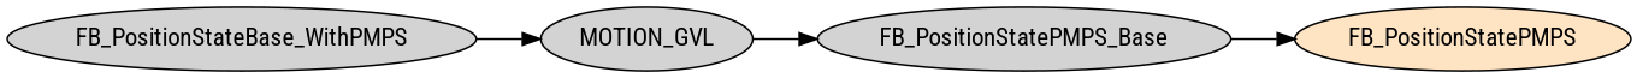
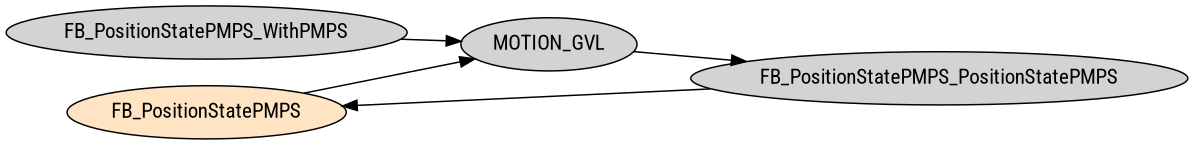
  digraph {
    fontname="Roboto Condensed"
    rankdir=LR
    node [fontname="Roboto Condensed" style=filled]
    edge [fontname="Roboto Condensed"]
    FB_PositionStatePMPS [fillcolor=bisque]
    MOTION_GVL
-   FB_PositionStatePMPS_Base
-   FB_PositionStateBase_WithPMPS
+   FB_PositionStatePMPS_Base [label=FB_PositionStatePMPS_PositionStatePMPS]
+   FB_PositionStateBase_WithPMPS [label=FB_PositionStatePMPS_WithPMPS]
+   FB_PositionStatePMPS -> MOTION_GVL
    MOTION_GVL -> FB_PositionStatePMPS_Base
    FB_PositionStatePMPS_Base -> FB_PositionStatePMPS
    FB_PositionStateBase_WithPMPS -> MOTION_GVL
  }
